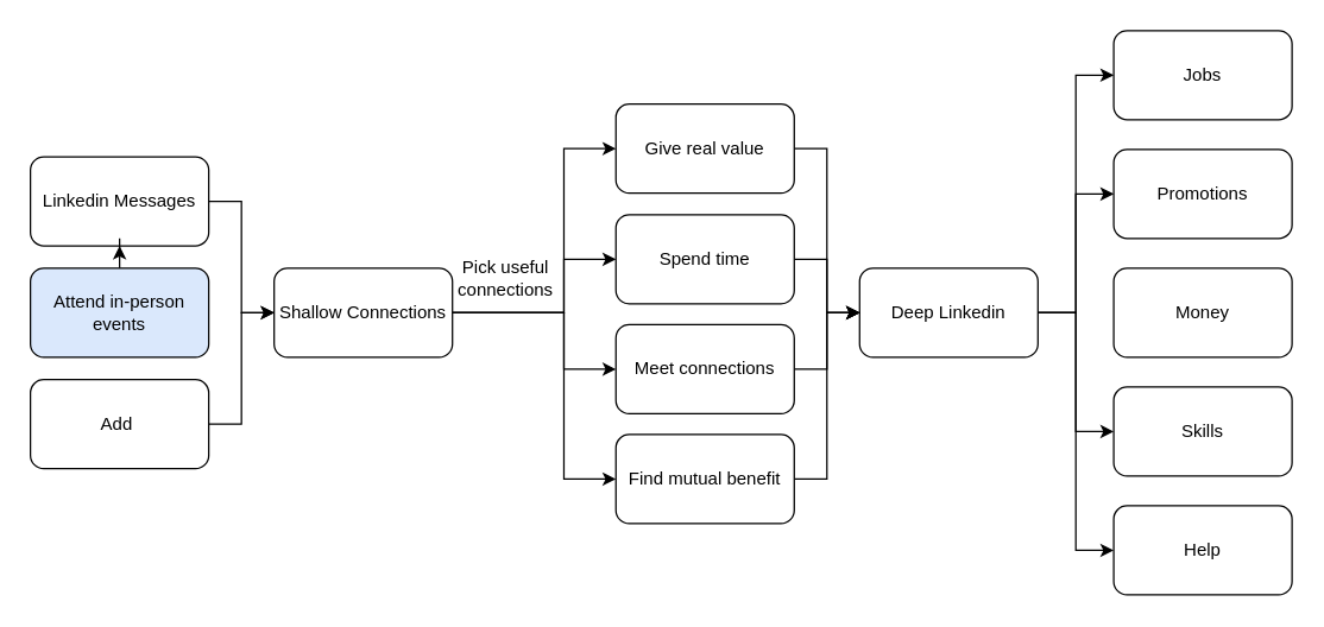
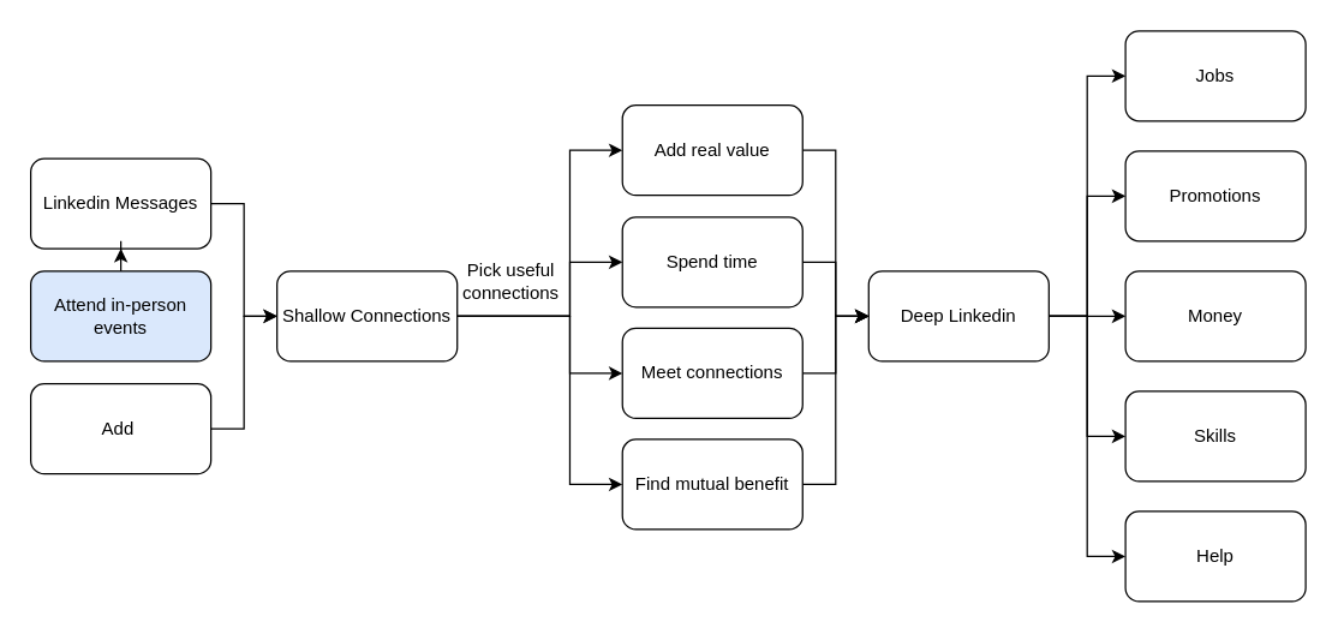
  <mxCell id="0" />
  <mxCell id="1" parent="0" />
  <mxCell id="2" value="Jobs" style="rounded=1;whiteSpace=wrap;html=1;" parent="1" vertex="1"><mxGeometry x="749" y="20" width="120" height="60" as="geometry" /></mxCell>
  <mxCell id="3" style="edgeStyle=orthogonalEdgeStyle;rounded=0;orthogonalLoop=1;jettySize=auto;html=1;entryX=0;entryY=0.5;entryDx=0;entryDy=0;" edge="1" parent="1" source="4" target="20"><mxGeometry relative="1" as="geometry" /></mxCell>
  <mxCell id="4" value="Linkedin Messages" style="rounded=1;whiteSpace=wrap;html=1;" parent="1" vertex="1"><mxGeometry x="20" y="105" width="120" height="60" as="geometry" /></mxCell>
  <mxCell id="5" style="edgeStyle=orthogonalEdgeStyle;rounded=0;orthogonalLoop=1;jettySize=auto;html=1;entryX=0;entryY=0.5;entryDx=0;entryDy=0;exitX=1;exitY=0.5;exitDx=0;exitDy=0;" parent="1" source="22" target="2" edge="1"><mxGeometry relative="1" as="geometry"><mxPoint x="729" y="245" as="sourcePoint" /></mxGeometry></mxCell>
  <mxCell id="6" style="edgeStyle=orthogonalEdgeStyle;rounded=0;orthogonalLoop=1;jettySize=auto;html=1;entryX=0;entryY=0.5;entryDx=0;entryDy=0;exitX=1;exitY=0.5;exitDx=0;exitDy=0;" parent="1" source="22" target="9" edge="1"><mxGeometry relative="1" as="geometry"><mxPoint x="729" y="245" as="sourcePoint" /></mxGeometry></mxCell>
+ <mxCell id="7" style="edgeStyle=orthogonalEdgeStyle;rounded=0;orthogonalLoop=1;jettySize=auto;html=1;entryX=0;entryY=0.5;entryDx=0;entryDy=0;exitX=1;exitY=0.5;exitDx=0;exitDy=0;" parent="1" source="22" target="10" edge="1"><mxGeometry relative="1" as="geometry"><mxPoint x="729" y="245" as="sourcePoint" /></mxGeometry></mxCell>
  <mxCell id="8" style="edgeStyle=orthogonalEdgeStyle;rounded=0;orthogonalLoop=1;jettySize=auto;html=1;entryX=0;entryY=0.5;entryDx=0;entryDy=0;exitX=1;exitY=0.5;exitDx=0;exitDy=0;" parent="1" source="22" target="11" edge="1"><mxGeometry relative="1" as="geometry"><mxPoint x="729" y="245" as="sourcePoint" /></mxGeometry></mxCell>
  <mxCell id="9" value="Promotions" style="rounded=1;whiteSpace=wrap;html=1;" parent="1" vertex="1"><mxGeometry x="749" y="100" width="120" height="60" as="geometry" /></mxCell>
  <mxCell id="10" value="Money" style="rounded=1;whiteSpace=wrap;html=1;" parent="1" vertex="1"><mxGeometry x="749" y="180" width="120" height="60" as="geometry" /></mxCell>
  <mxCell id="11" value="Skills" style="rounded=1;whiteSpace=wrap;html=1;" parent="1" vertex="1"><mxGeometry x="749" y="260" width="120" height="60" as="geometry" /></mxCell>
  <mxCell id="12" style="edgeStyle=orthogonalEdgeStyle;rounded=0;orthogonalLoop=1;jettySize=auto;html=1;entryX=0;entryY=0.5;entryDx=0;entryDy=0;" edge="1" parent="1" source="13" target="20"><mxGeometry relative="1" as="geometry" /></mxCell>
  <mxCell id="13" value="Add&amp;nbsp;" style="rounded=1;whiteSpace=wrap;html=1;" vertex="1" parent="1"><mxGeometry x="20" y="255" width="120" height="60" as="geometry" /></mxCell>
  <mxCell id="14" style="edgeStyle=orthogonalEdgeStyle;rounded=0;orthogonalLoop=1;jettySize=auto;html=1;" edge="1" parent="1" source="15" target="4"><mxGeometry relative="1" as="geometry" /></mxCell>
  <mxCell id="15" value="Attend in-person events" style="rounded=1;whiteSpace=wrap;html=1;fillColor=#dae8fc;" vertex="1" parent="1"><mxGeometry x="20" y="180" width="120" height="60" as="geometry" /></mxCell>
  <mxCell id="16" style="edgeStyle=orthogonalEdgeStyle;rounded=0;orthogonalLoop=1;jettySize=auto;html=1;entryX=0;entryY=0.5;entryDx=0;entryDy=0;" edge="1" parent="1" source="20" target="24"><mxGeometry relative="1" as="geometry"><Array as="points"><mxPoint x="379" y="210" /><mxPoint x="379" y="100" /></Array></mxGeometry></mxCell>
  <mxCell id="17" style="edgeStyle=orthogonalEdgeStyle;rounded=0;orthogonalLoop=1;jettySize=auto;html=1;exitX=1;exitY=0.5;exitDx=0;exitDy=0;entryX=0;entryY=0.5;entryDx=0;entryDy=0;" edge="1" parent="1" source="20" target="26"><mxGeometry relative="1" as="geometry"><Array as="points"><mxPoint x="379" y="210" /><mxPoint x="379" y="174" /></Array></mxGeometry></mxCell>
  <mxCell id="18" style="edgeStyle=orthogonalEdgeStyle;rounded=0;orthogonalLoop=1;jettySize=auto;html=1;exitX=1;exitY=0.5;exitDx=0;exitDy=0;entryX=0;entryY=0.5;entryDx=0;entryDy=0;" edge="1" parent="1" source="20" target="29"><mxGeometry relative="1" as="geometry"><Array as="points"><mxPoint x="379" y="210" /><mxPoint x="379" y="248" /></Array></mxGeometry></mxCell>
  <mxCell id="19" style="edgeStyle=orthogonalEdgeStyle;rounded=0;orthogonalLoop=1;jettySize=auto;html=1;entryX=0;entryY=0.5;entryDx=0;entryDy=0;" edge="1" parent="1" source="20" target="32"><mxGeometry relative="1" as="geometry"><Array as="points"><mxPoint x="379" y="210" /><mxPoint x="379" y="322" /></Array></mxGeometry></mxCell>
  <mxCell id="20" value="Shallow Connections" style="rounded=1;whiteSpace=wrap;html=1;" vertex="1" parent="1"><mxGeometry x="184" y="180" width="120" height="60" as="geometry" /></mxCell>
  <mxCell id="21" style="edgeStyle=orthogonalEdgeStyle;rounded=0;orthogonalLoop=1;jettySize=auto;html=1;exitX=1;exitY=0.5;exitDx=0;exitDy=0;entryX=0;entryY=0.5;entryDx=0;entryDy=0;" edge="1" parent="1" source="22" target="30"><mxGeometry relative="1" as="geometry" /></mxCell>
  <mxCell id="22" value="Deep Linkedin" style="rounded=1;whiteSpace=wrap;html=1;" vertex="1" parent="1"><mxGeometry x="578" y="180" width="120" height="60" as="geometry" /></mxCell>
  <mxCell id="23" style="edgeStyle=orthogonalEdgeStyle;rounded=0;orthogonalLoop=1;jettySize=auto;html=1;entryX=0;entryY=0.5;entryDx=0;entryDy=0;" edge="1" parent="1" source="24" target="22"><mxGeometry relative="1" as="geometry" /></mxCell>
- <mxCell id="24" value="Give real value" style="rounded=1;whiteSpace=wrap;html=1;" vertex="1" parent="1"><mxGeometry x="414" y="69.5" width="120" height="60" as="geometry" /></mxCell>
+ <mxCell id="24" value="Add real value" style="rounded=1;whiteSpace=wrap;html=1;" vertex="1" parent="1"><mxGeometry x="414" y="69.5" width="120" height="60" as="geometry" /></mxCell>
  <mxCell id="25" style="edgeStyle=orthogonalEdgeStyle;rounded=0;orthogonalLoop=1;jettySize=auto;html=1;exitX=1;exitY=0.5;exitDx=0;exitDy=0;entryX=0;entryY=0.5;entryDx=0;entryDy=0;" edge="1" parent="1" source="26" target="22"><mxGeometry relative="1" as="geometry" /></mxCell>
  <mxCell id="26" value="Spend time" style="rounded=1;whiteSpace=wrap;html=1;" vertex="1" parent="1"><mxGeometry x="414" y="144" width="120" height="60" as="geometry" /></mxCell>
  <mxCell id="27" value="Pick useful connections" style="text;html=1;align=center;verticalAlign=middle;whiteSpace=wrap;rounded=0;" vertex="1" parent="1"><mxGeometry x="280" y="164.5" width="120" height="45" as="geometry" /></mxCell>
  <mxCell id="28" style="edgeStyle=orthogonalEdgeStyle;rounded=0;orthogonalLoop=1;jettySize=auto;html=1;exitX=1;exitY=0.5;exitDx=0;exitDy=0;entryX=0;entryY=0.5;entryDx=0;entryDy=0;" edge="1" parent="1" source="29" target="22"><mxGeometry relative="1" as="geometry" /></mxCell>
  <mxCell id="29" value="Meet connections" style="rounded=1;whiteSpace=wrap;html=1;" vertex="1" parent="1"><mxGeometry x="414" y="218" width="120" height="60" as="geometry" /></mxCell>
  <mxCell id="30" value="Help" style="rounded=1;whiteSpace=wrap;html=1;" vertex="1" parent="1"><mxGeometry x="749" y="340" width="120" height="60" as="geometry" /></mxCell>
  <mxCell id="31" style="edgeStyle=orthogonalEdgeStyle;rounded=0;orthogonalLoop=1;jettySize=auto;html=1;entryX=0;entryY=0.5;entryDx=0;entryDy=0;" edge="1" parent="1" source="32" target="22"><mxGeometry relative="1" as="geometry" /></mxCell>
  <mxCell id="32" value="Find mutual benefit" style="rounded=1;whiteSpace=wrap;html=1;" vertex="1" parent="1"><mxGeometry x="414" y="292" width="120" height="60" as="geometry" /></mxCell>
